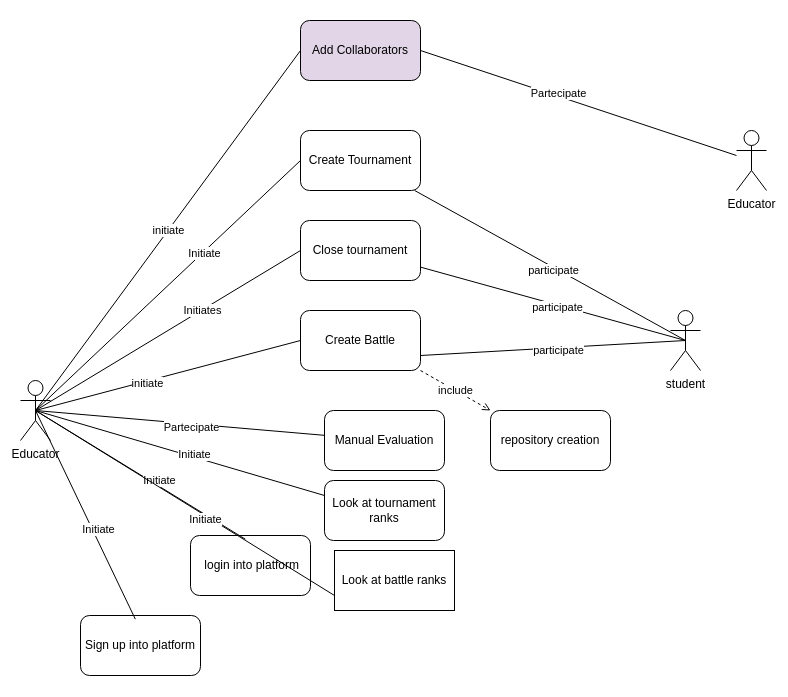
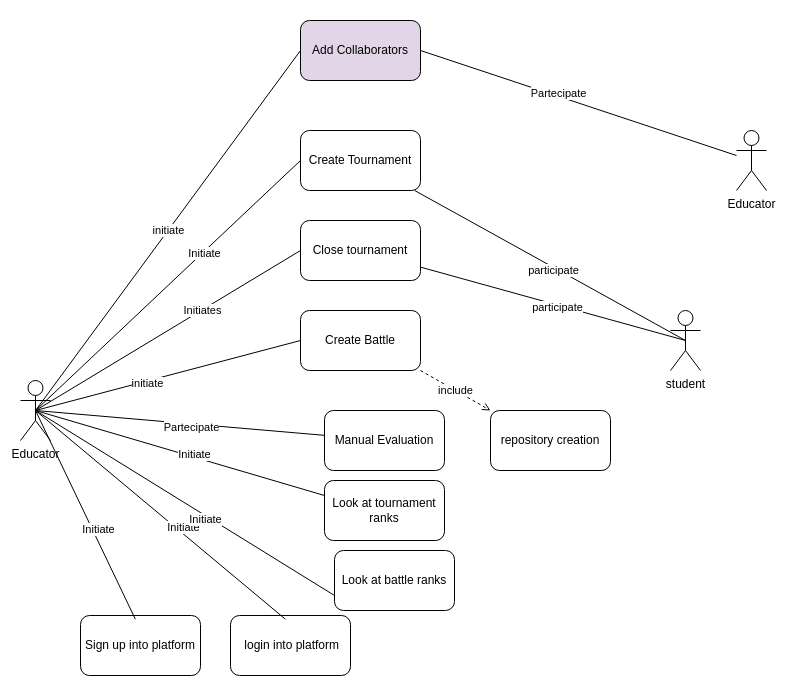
  <mxCell id="0" />
  <mxCell id="1" parent="0" />
  <mxCell id="2" value="initiate" style="edgeStyle=none;html=1;exitX=0.5;exitY=0.5;exitDx=0;exitDy=0;exitPerimeter=0;entryX=0;entryY=0.5;entryDx=0;entryDy=0;endArrow=none;endFill=0;" edge="1" parent="1" source="3" target="20"><mxGeometry relative="1" as="geometry" /></mxCell>
  <mxCell id="3" value="&lt;div&gt;Educator&lt;/div&gt;&lt;div&gt;&lt;br&gt;&lt;/div&gt;" style="shape=umlActor;verticalLabelPosition=bottom;verticalAlign=top;html=1;" vertex="1" parent="1"><mxGeometry x="20" y="380" width="30" height="60" as="geometry" /></mxCell>
  <mxCell id="4" value="include" style="edgeStyle=none;html=1;exitX=1;exitY=1;exitDx=0;exitDy=0;entryX=0;entryY=0;entryDx=0;entryDy=0;endArrow=open;endFill=0;dashed=1;" edge="1" parent="1" source="5" target="37"><mxGeometry relative="1" as="geometry" /></mxCell>
  <mxCell id="5" value="Create Battle" style="rounded=1;whiteSpace=wrap;html=1;" vertex="1" parent="1"><mxGeometry x="300" y="310" width="120" height="60" as="geometry" /></mxCell>
  <mxCell id="6" value="" style="endArrow=none;html=1;rounded=0;entryX=0;entryY=0.5;entryDx=0;entryDy=0;exitX=0.5;exitY=0.5;exitDx=0;exitDy=0;exitPerimeter=0;" edge="1" parent="1" target="5" source="3"><mxGeometry width="50" height="50" relative="1" as="geometry"><mxPoint x="160" y="290" as="sourcePoint" /><mxPoint x="489" y="430" as="targetPoint" /></mxGeometry></mxCell>
  <mxCell id="7" value="initiate" style="edgeLabel;html=1;align=center;verticalAlign=middle;resizable=0;points=[];" vertex="1" connectable="0" parent="6"><mxGeometry x="-0.16" y="-2" relative="1" as="geometry"><mxPoint as="offset" /></mxGeometry></mxCell>
  <mxCell id="8" style="rounded=0;orthogonalLoop=1;jettySize=auto;html=1;entryX=0;entryY=0.5;entryDx=0;entryDy=0;endArrow=none;endFill=0;exitX=0.5;exitY=0.5;exitDx=0;exitDy=0;exitPerimeter=0;" edge="1" parent="1" target="15" source="3"><mxGeometry relative="1" as="geometry"><mxPoint x="110" y="200" as="sourcePoint" /></mxGeometry></mxCell>
  <mxCell id="9" value="Initiate" style="edgeLabel;html=1;align=center;verticalAlign=middle;resizable=0;points=[];" vertex="1" connectable="0" parent="8"><mxGeometry x="0.26" relative="1" as="geometry"><mxPoint x="1" as="offset" /></mxGeometry></mxCell>
  <mxCell id="10" style="rounded=0;orthogonalLoop=1;jettySize=auto;html=1;endArrow=none;endFill=0;exitX=0.5;exitY=0.5;exitDx=0;exitDy=0;exitPerimeter=0;" edge="1" parent="1" target="17" source="3"><mxGeometry relative="1" as="geometry"><mxPoint x="110" y="206.667" as="sourcePoint" /></mxGeometry></mxCell>
  <mxCell id="11" value="Partecipate" style="edgeLabel;html=1;align=center;verticalAlign=middle;resizable=0;points=[];" vertex="1" connectable="0" parent="10"><mxGeometry x="0.079" y="-3" relative="1" as="geometry"><mxPoint as="offset" /></mxGeometry></mxCell>
  <mxCell id="12" style="rounded=0;orthogonalLoop=1;jettySize=auto;html=1;entryX=0;entryY=0.25;entryDx=0;entryDy=0;endArrow=none;endFill=0;exitX=0.5;exitY=0.5;exitDx=0;exitDy=0;exitPerimeter=0;" edge="1" parent="1" target="16" source="3"><mxGeometry relative="1" as="geometry"><mxPoint x="130" y="420" as="sourcePoint" /></mxGeometry></mxCell>
  <mxCell id="13" value="Initiate" style="edgeLabel;html=1;align=center;verticalAlign=middle;resizable=0;points=[];" vertex="1" connectable="0" parent="12"><mxGeometry x="0.088" y="3" relative="1" as="geometry"><mxPoint as="offset" /></mxGeometry></mxCell>
- <mxCell id="14" value="&amp;nbsp;login into platform" style="rounded=1;whiteSpace=wrap;html=1;" vertex="1" parent="1"><mxGeometry x="190" y="535" width="120" height="60" as="geometry" /></mxCell>
+ <mxCell id="14" value="&amp;nbsp;login into platform" style="rounded=1;whiteSpace=wrap;html=1;" vertex="1" parent="1"><mxGeometry x="230" y="615" width="120" height="60" as="geometry" /></mxCell>
  <mxCell id="15" value="Create Tournament" style="rounded=1;whiteSpace=wrap;html=1;" vertex="1" parent="1"><mxGeometry x="300" y="130" width="120" height="60" as="geometry" /></mxCell>
  <mxCell id="16" value="Look at tournament ranks" style="rounded=1;whiteSpace=wrap;html=1;" vertex="1" parent="1"><mxGeometry x="324" y="480" width="120" height="60" as="geometry" /></mxCell>
  <mxCell id="17" value="Manual Evaluation" style="rounded=1;whiteSpace=wrap;html=1;" vertex="1" parent="1"><mxGeometry x="324" y="410" width="120" height="60" as="geometry" /></mxCell>
  <mxCell id="18" style="rounded=0;orthogonalLoop=1;jettySize=auto;html=1;entryX=0.457;entryY=0.061;entryDx=0;entryDy=0;entryPerimeter=0;endArrow=none;endFill=0;exitX=0.5;exitY=0.5;exitDx=0;exitDy=0;exitPerimeter=0;" edge="1" parent="1" target="14" source="3"><mxGeometry relative="1" as="geometry"><mxPoint x="85.207" y="230" as="sourcePoint" /></mxGeometry></mxCell>
  <mxCell id="19" value="Initiate" style="edgeLabel;html=1;align=center;verticalAlign=middle;resizable=0;points=[];" vertex="1" connectable="0" parent="18"><mxGeometry x="0.149" y="6" relative="1" as="geometry"><mxPoint y="1" as="offset" /></mxGeometry></mxCell>
  <mxCell id="20" value="Add Collaborators" style="rounded=1;whiteSpace=wrap;html=1;fillColor=#e1d5e7;" vertex="1" parent="1"><mxGeometry x="300" y="20" width="120" height="60" as="geometry" /></mxCell>
  <mxCell id="21" style="rounded=0;orthogonalLoop=1;jettySize=auto;html=1;entryX=1;entryY=0.5;entryDx=0;entryDy=0;endArrow=none;endFill=0;" edge="1" parent="1" source="23" target="20"><mxGeometry relative="1" as="geometry" /></mxCell>
  <mxCell id="22" value="Partecipate" style="edgeLabel;html=1;align=center;verticalAlign=middle;resizable=0;points=[];" vertex="1" connectable="0" parent="21"><mxGeometry x="0.137" y="-3" relative="1" as="geometry"><mxPoint as="offset" /></mxGeometry></mxCell>
  <mxCell id="23" value="Educator" style="shape=umlActor;verticalLabelPosition=bottom;verticalAlign=top;html=1;outlineConnect=0;" vertex="1" parent="1"><mxGeometry x="736" y="130" width="30" height="60" as="geometry" /></mxCell>
  <mxCell id="24" value="Sign up into platform" style="rounded=1;whiteSpace=wrap;html=1;" vertex="1" parent="1"><mxGeometry x="80" y="615" width="120" height="60" as="geometry" /></mxCell>
  <mxCell id="25" style="rounded=0;orthogonalLoop=1;jettySize=auto;html=1;entryX=0.457;entryY=0.061;entryDx=0;entryDy=0;entryPerimeter=0;endArrow=none;endFill=0;exitX=0.5;exitY=0.5;exitDx=0;exitDy=0;exitPerimeter=0;" edge="1" parent="1" target="24" source="3"><mxGeometry relative="1" as="geometry"><mxPoint x="130" y="425" as="sourcePoint" /></mxGeometry></mxCell>
  <mxCell id="26" value="Initiate" style="edgeLabel;html=1;align=center;verticalAlign=middle;resizable=0;points=[];" vertex="1" connectable="0" parent="25"><mxGeometry x="0.149" y="6" relative="1" as="geometry"><mxPoint y="1" as="offset" /></mxGeometry></mxCell>
  <mxCell id="27" value="student" style="shape=umlActor;verticalLabelPosition=bottom;verticalAlign=top;html=1;outlineConnect=0;" vertex="1" parent="1"><mxGeometry x="670" y="310" width="30" height="60" as="geometry" /></mxCell>
- <mxCell id="28" value="" style="endArrow=none;html=1;rounded=0;exitX=0.5;exitY=0.5;exitDx=0;exitDy=0;exitPerimeter=0;entryX=1;entryY=0.75;entryDx=0;entryDy=0;" edge="1" parent="1" source="27" target="5"><mxGeometry width="50" height="50" relative="1" as="geometry"><mxPoint x="970" y="550" as="sourcePoint" /><mxPoint x="830" y="390" as="targetPoint" /></mxGeometry></mxCell>
- <mxCell id="29" value="participate" style="edgeLabel;html=1;align=center;verticalAlign=middle;resizable=0;points=[];" vertex="1" connectable="0" parent="28"><mxGeometry x="-0.032" y="2" relative="1" as="geometry"><mxPoint as="offset" /></mxGeometry></mxCell>
  <mxCell id="30" style="rounded=0;orthogonalLoop=1;jettySize=auto;html=1;entryX=0;entryY=0.5;entryDx=0;entryDy=0;endArrow=none;endFill=0;exitX=0.5;exitY=0.5;exitDx=0;exitDy=0;exitPerimeter=0;" edge="1" parent="1" target="32" source="3"><mxGeometry relative="1" as="geometry"><mxPoint x="70" y="430" as="sourcePoint" /></mxGeometry></mxCell>
  <mxCell id="31" value="Initiates" style="edgeLabel;html=1;align=center;verticalAlign=middle;resizable=0;points=[];" vertex="1" connectable="0" parent="30"><mxGeometry x="0.26" relative="1" as="geometry"><mxPoint as="offset" /></mxGeometry></mxCell>
  <mxCell id="32" value="Close tournament" style="rounded=1;whiteSpace=wrap;html=1;" vertex="1" parent="1"><mxGeometry x="300" y="220" width="120" height="60" as="geometry" /></mxCell>
  <mxCell id="33" value="" style="endArrow=none;html=1;rounded=0;exitX=0.5;exitY=0.5;exitDx=0;exitDy=0;exitPerimeter=0;" edge="1" parent="1" source="27" target="32"><mxGeometry width="50" height="50" relative="1" as="geometry"><mxPoint x="685" y="280" as="sourcePoint" /><mxPoint x="420" y="295" as="targetPoint" /></mxGeometry></mxCell>
  <mxCell id="34" value="participate" style="edgeLabel;html=1;align=center;verticalAlign=middle;resizable=0;points=[];" vertex="1" connectable="0" parent="33"><mxGeometry x="-0.032" y="2" relative="1" as="geometry"><mxPoint as="offset" /></mxGeometry></mxCell>
  <mxCell id="35" value="" style="endArrow=none;html=1;rounded=0;exitX=0.5;exitY=0.5;exitDx=0;exitDy=0;exitPerimeter=0;" edge="1" parent="1" source="27" target="15"><mxGeometry width="50" height="50" relative="1" as="geometry"><mxPoint x="700" y="242.5" as="sourcePoint" /><mxPoint x="435" y="257.5" as="targetPoint" /></mxGeometry></mxCell>
  <mxCell id="36" value="participate" style="edgeLabel;html=1;align=center;verticalAlign=middle;resizable=0;points=[];" vertex="1" connectable="0" parent="35"><mxGeometry x="-0.032" y="2" relative="1" as="geometry"><mxPoint as="offset" /></mxGeometry></mxCell>
  <mxCell id="37" value="repository creation" style="rounded=1;whiteSpace=wrap;html=1;" vertex="1" parent="1"><mxGeometry x="490" y="410" width="120" height="60" as="geometry" /></mxCell>
  <mxCell id="38" style="orthogonalLoop=1;jettySize=auto;html=1;entryX=0;entryY=0.75;entryDx=0;entryDy=0;strokeColor=default;endArrow=none;endFill=0;exitX=0.5;exitY=0.5;exitDx=0;exitDy=0;exitPerimeter=0;" edge="1" parent="1" target="40" source="3"><mxGeometry relative="1" as="geometry"><mxPoint x="45" y="440" as="sourcePoint" /></mxGeometry></mxCell>
  <mxCell id="39" value="Initiate" style="edgeLabel;html=1;align=center;verticalAlign=middle;resizable=0;points=[];" vertex="1" connectable="0" parent="38"><mxGeometry x="0.142" y="-3" relative="1" as="geometry"><mxPoint as="offset" /></mxGeometry></mxCell>
- <mxCell id="40" value="Look at battle ranks" style="whiteSpace=wrap;html=1;rounded=0;" vertex="1" parent="1"><mxGeometry x="334" y="550" width="120" height="60" as="geometry" /></mxCell>
+ <mxCell id="40" value="Look at battle ranks" style="rounded=1;whiteSpace=wrap;html=1;" vertex="1" parent="1"><mxGeometry x="334" y="550" width="120" height="60" as="geometry" /></mxCell>
